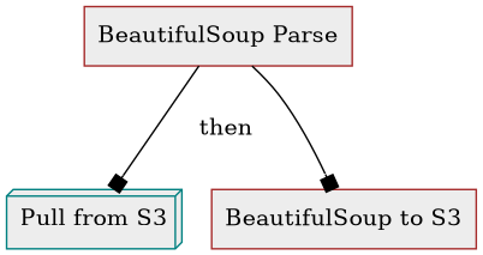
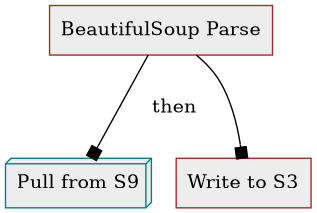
  digraph {
    fontname="DejaVu Serif"
    node [color=brown fillcolor="#ededed" fontname="DejaVu Serif" shape=rectangle style=filled]
    edge [arrowhead=box fontname="DejaVu Serif" style=solid]
-   n1 [color=teal label="Pull from S3" shape=box3d]
+   n1 [color=teal label="Pull from S9" shape=box3d]
    n2 [label="BeautifulSoup Parse"]
-   n3 [label="BeautifulSoup to S3"]
+   n3 [label="Write to S3"]
    n2 -> n1 [label=<<table cellpadding="10" border="0" cellborder="0">                         <tr><td>then</td></tr>                       </table>>]
    n2 -> n3
  }
